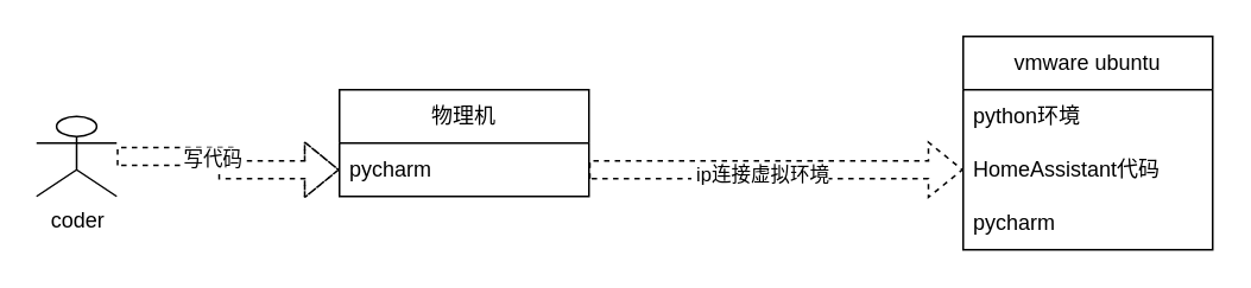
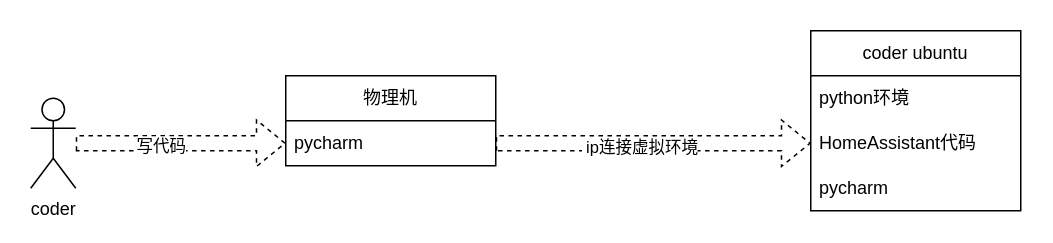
  <mxCell id="0" />
  <mxCell id="1" parent="0" />
- <mxCell id="2" value="vmware ubuntu" style="swimlane;fontStyle=0;childLayout=stackLayout;horizontal=1;startSize=30;horizontalStack=0;resizeParent=1;resizeParentMax=0;resizeLast=0;collapsible=1;marginBottom=0;whiteSpace=wrap;html=1;" vertex="1" parent="1"><mxGeometry x="540" y="20" width="140" height="120" as="geometry" /></mxCell>
+ <mxCell id="2" value="coder ubuntu" style="swimlane;fontStyle=0;childLayout=stackLayout;horizontal=1;startSize=30;horizontalStack=0;resizeParent=1;resizeParentMax=0;resizeLast=0;collapsible=1;marginBottom=0;whiteSpace=wrap;html=1;" vertex="1" parent="1"><mxGeometry x="540" y="20" width="140" height="120" as="geometry" /></mxCell>
  <mxCell id="3" value="python环境" style="text;strokeColor=none;fillColor=none;align=left;verticalAlign=middle;spacingLeft=4;spacingRight=4;overflow=hidden;points=[[0,0.5],[1,0.5]];portConstraint=eastwest;rotatable=0;whiteSpace=wrap;html=1;" vertex="1" parent="2"><mxGeometry y="30" width="140" height="30" as="geometry" /></mxCell>
  <mxCell id="4" value="HomeAssistant代码" style="text;strokeColor=none;fillColor=none;align=left;verticalAlign=middle;spacingLeft=4;spacingRight=4;overflow=hidden;points=[[0,0.5],[1,0.5]];portConstraint=eastwest;rotatable=0;whiteSpace=wrap;html=1;" vertex="1" parent="2"><mxGeometry y="60" width="140" height="30" as="geometry" /></mxCell>
  <mxCell id="5" value="pycharm" style="text;strokeColor=none;fillColor=none;align=left;verticalAlign=middle;spacingLeft=4;spacingRight=4;overflow=hidden;points=[[0,0.5],[1,0.5]];portConstraint=eastwest;rotatable=0;whiteSpace=wrap;html=1;" vertex="1" parent="2"><mxGeometry y="90" width="140" height="30" as="geometry" /></mxCell>
  <mxCell id="6" style="edgeStyle=orthogonalEdgeStyle;rounded=0;orthogonalLoop=1;jettySize=auto;html=1;shape=flexArrow;dashed=1;" edge="1" parent="1" source="8" target="10"><mxGeometry relative="1" as="geometry" /></mxCell>
  <mxCell id="7" value="写代码" style="edgeLabel;html=1;align=center;verticalAlign=middle;resizable=0;points=[];" vertex="1" connectable="0" parent="6"><mxGeometry x="-0.202" y="-1" relative="1" as="geometry"><mxPoint as="offset" /></mxGeometry></mxCell>
- <mxCell id="8" value="coder" style="shape=umlActor;verticalLabelPosition=bottom;verticalAlign=top;html=1;outlineConnect=0;" vertex="1" parent="1"><mxGeometry x="20" y="65" width="45" height="45" as="geometry" /></mxCell>
+ <mxCell id="8" value="coder" style="shape=umlActor;verticalLabelPosition=bottom;verticalAlign=top;html=1;outlineConnect=0;" vertex="1" parent="1"><mxGeometry x="20" y="65" width="30" height="60" as="geometry" /></mxCell>
  <mxCell id="9" value="物理机" style="swimlane;fontStyle=0;childLayout=stackLayout;horizontal=1;startSize=30;horizontalStack=0;resizeParent=1;resizeParentMax=0;resizeLast=0;collapsible=1;marginBottom=0;whiteSpace=wrap;html=1;" vertex="1" parent="1"><mxGeometry x="190" y="50" width="140" height="60" as="geometry" /></mxCell>
  <mxCell id="10" value="pycharm" style="text;strokeColor=none;fillColor=none;align=left;verticalAlign=middle;spacingLeft=4;spacingRight=4;overflow=hidden;points=[[0,0.5],[1,0.5]];portConstraint=eastwest;rotatable=0;whiteSpace=wrap;html=1;" vertex="1" parent="9"><mxGeometry y="30" width="140" height="30" as="geometry" /></mxCell>
  <mxCell id="11" style="edgeStyle=orthogonalEdgeStyle;rounded=0;orthogonalLoop=1;jettySize=auto;html=1;entryX=0;entryY=0.5;entryDx=0;entryDy=0;dashed=1;shape=flexArrow;" edge="1" parent="1" source="10" target="4"><mxGeometry relative="1" as="geometry" /></mxCell>
  <mxCell id="12" value="&amp;nbsp;ip连接虚拟环境" style="edgeLabel;html=1;align=center;verticalAlign=middle;resizable=0;points=[];" vertex="1" connectable="0" parent="11"><mxGeometry x="-0.097" y="-2" relative="1" as="geometry"><mxPoint as="offset" /></mxGeometry></mxCell>
